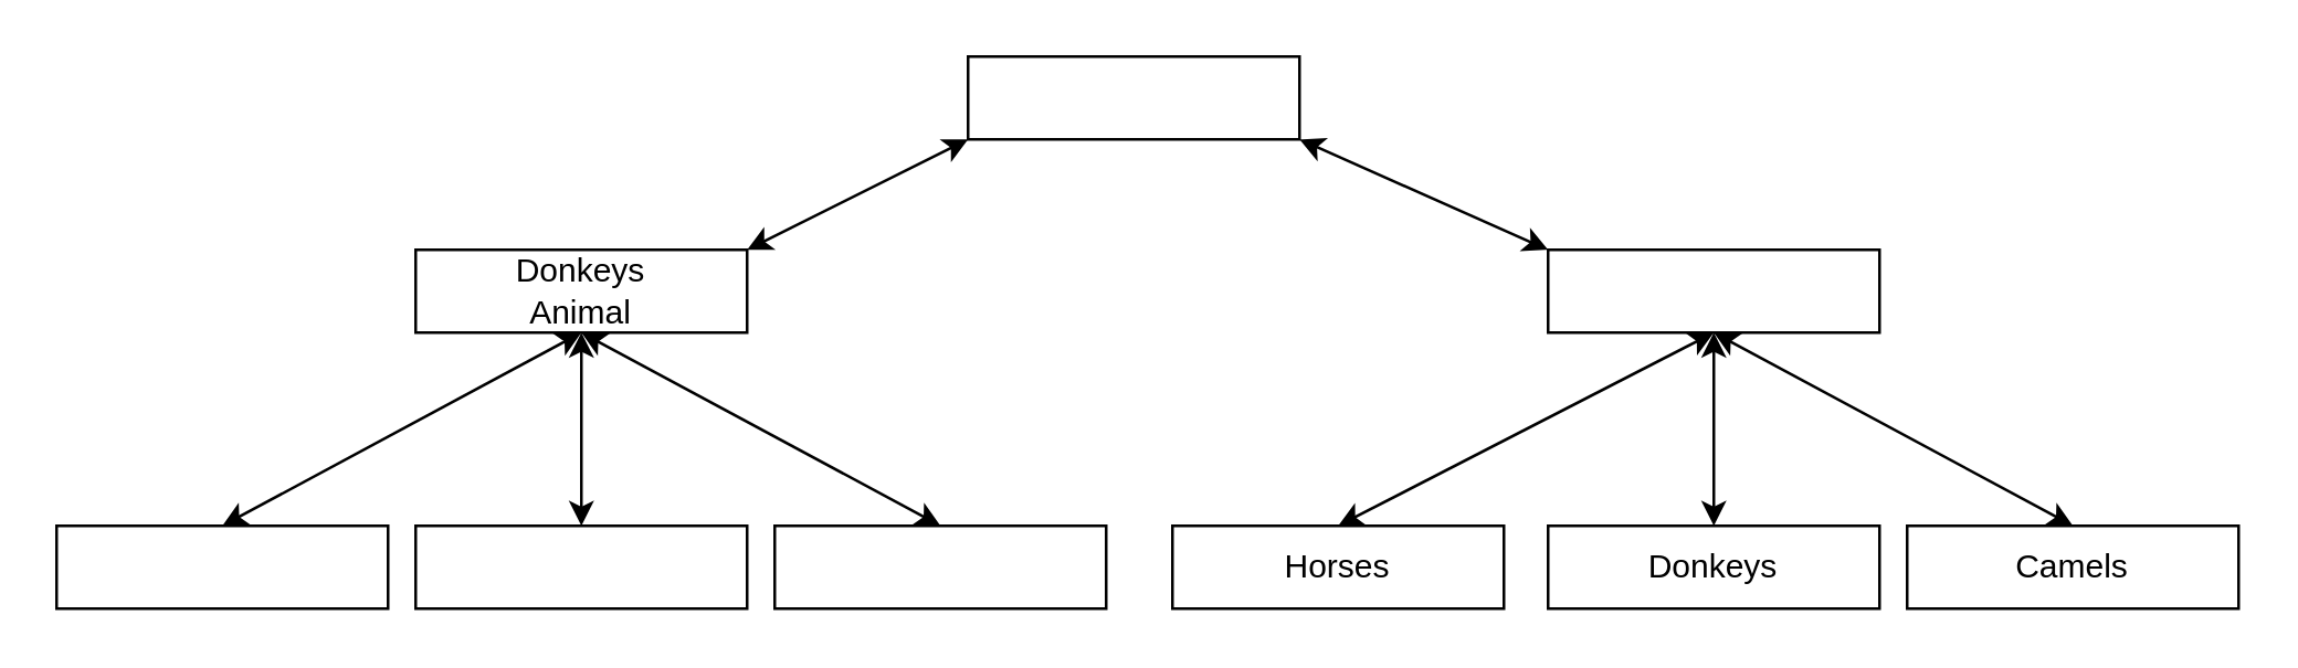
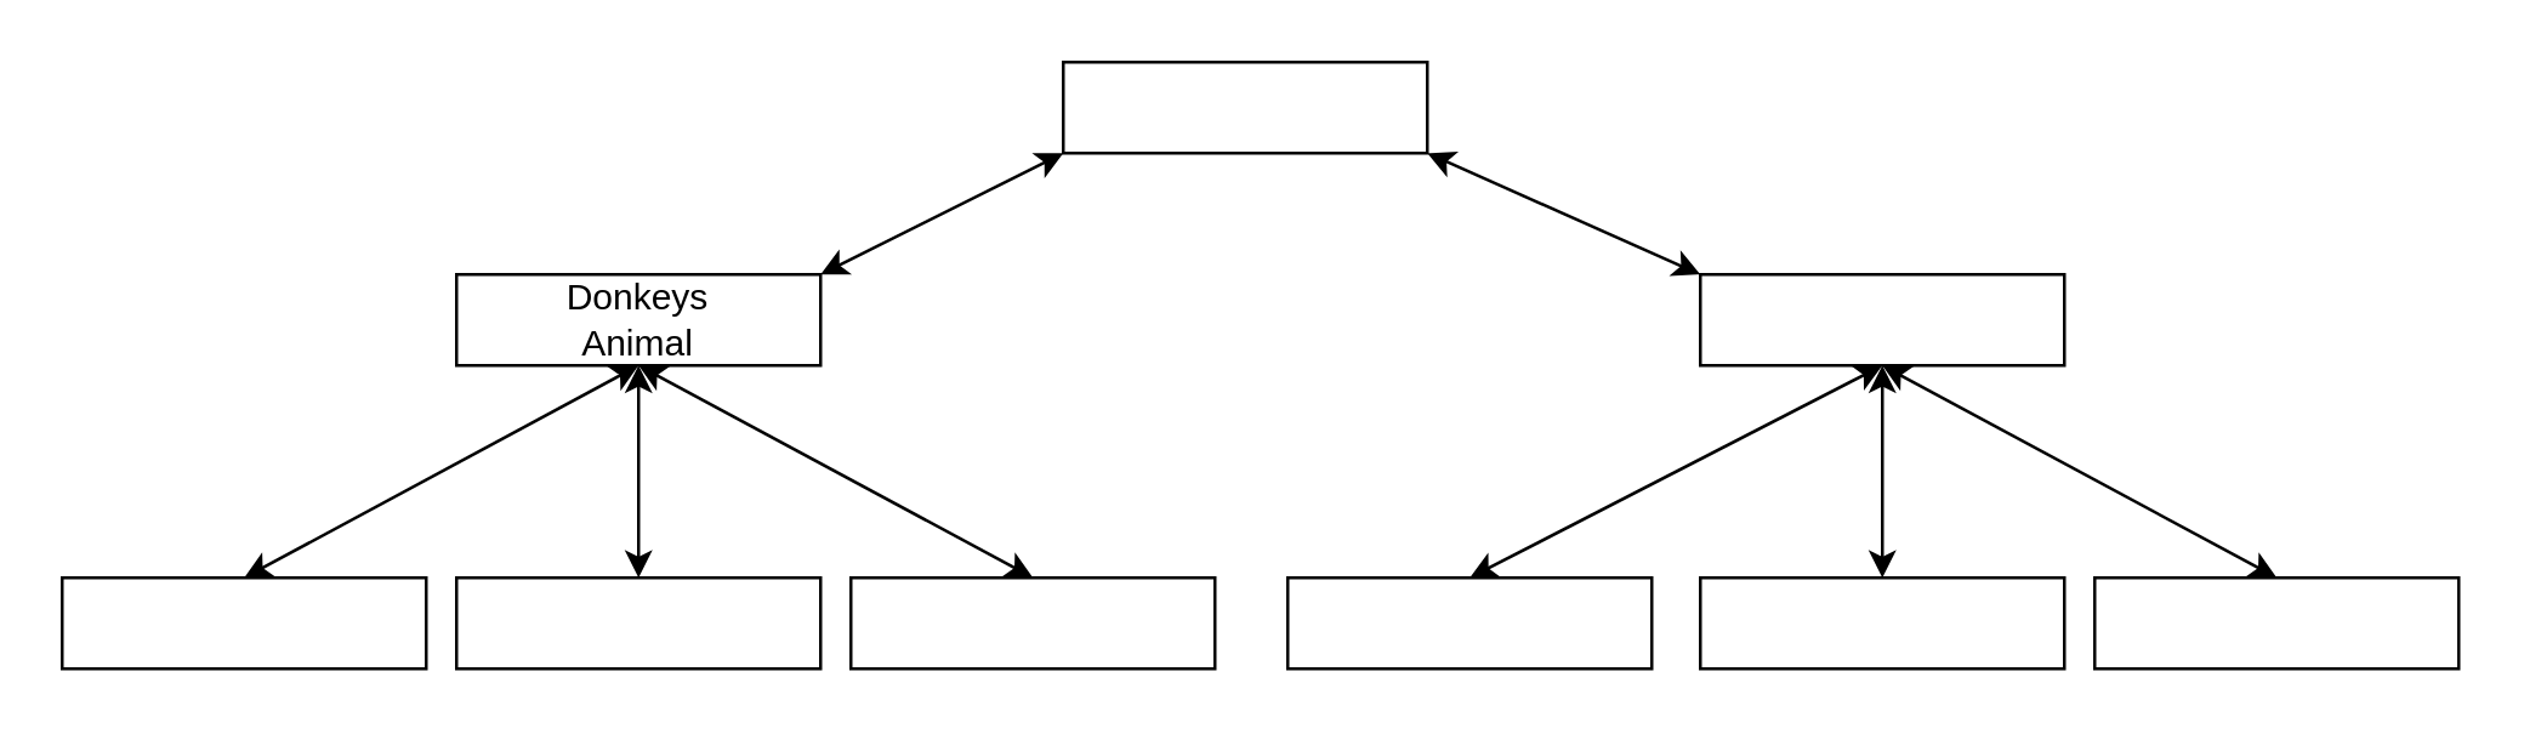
  <mxCell id="0" />
  <mxCell id="1" parent="0" />
  <mxCell id="2" value="" style="rounded=0;whiteSpace=wrap;html=1;" vertex="1" parent="1"><mxGeometry x="350" y="20" width="120" height="30" as="geometry" /></mxCell>
  <mxCell id="3" value="" style="rounded=0;whiteSpace=wrap;html=1;" vertex="1" parent="1"><mxGeometry x="150" y="90" width="120" height="30" as="geometry" /></mxCell>
  <mxCell id="4" value="" style="rounded=0;whiteSpace=wrap;html=1;" vertex="1" parent="1"><mxGeometry x="560" y="90" width="120" height="30" as="geometry" /></mxCell>
  <mxCell id="5" value="" style="rounded=0;whiteSpace=wrap;html=1;" vertex="1" parent="1"><mxGeometry x="20" y="190" width="120" height="30" as="geometry" /></mxCell>
  <mxCell id="6" value="" style="rounded=0;whiteSpace=wrap;html=1;" vertex="1" parent="1"><mxGeometry x="150" y="190" width="120" height="30" as="geometry" /></mxCell>
  <mxCell id="7" value="" style="rounded=0;whiteSpace=wrap;html=1;" vertex="1" parent="1"><mxGeometry x="280" y="190" width="120" height="30" as="geometry" /></mxCell>
  <mxCell id="8" value="" style="rounded=0;whiteSpace=wrap;html=1;" vertex="1" parent="1"><mxGeometry x="424" y="190" width="120" height="30" as="geometry" /></mxCell>
  <mxCell id="9" value="" style="rounded=0;whiteSpace=wrap;html=1;" vertex="1" parent="1"><mxGeometry x="560" y="190" width="120" height="30" as="geometry" /></mxCell>
  <mxCell id="10" value="" style="rounded=0;whiteSpace=wrap;html=1;" vertex="1" parent="1"><mxGeometry x="690" y="190" width="120" height="30" as="geometry" /></mxCell>
  <mxCell id="11" value="" style="endArrow=classic;startArrow=classic;html=1;rounded=0;exitX=1;exitY=0;exitDx=0;exitDy=0;entryX=0;entryY=1;entryDx=0;entryDy=0;" edge="1" parent="1" source="3" target="2"><mxGeometry width="50" height="50" relative="1" as="geometry"><mxPoint x="290" y="100" as="sourcePoint" /><mxPoint x="340" y="50" as="targetPoint" /></mxGeometry></mxCell>
  <mxCell id="12" value="" style="endArrow=classic;startArrow=classic;html=1;rounded=0;exitX=0;exitY=0;exitDx=0;exitDy=0;entryX=1;entryY=1;entryDx=0;entryDy=0;" edge="1" parent="1" source="4" target="2"><mxGeometry width="50" height="50" relative="1" as="geometry"><mxPoint x="424" y="100" as="sourcePoint" /><mxPoint x="510" y="50" as="targetPoint" /></mxGeometry></mxCell>
  <mxCell id="13" value="" style="endArrow=classic;startArrow=classic;html=1;rounded=0;exitX=0.5;exitY=0;exitDx=0;exitDy=0;" edge="1" parent="1" source="5"><mxGeometry width="50" height="50" relative="1" as="geometry"><mxPoint x="160" y="170" as="sourcePoint" /><mxPoint x="210" y="120" as="targetPoint" /></mxGeometry></mxCell>
  <mxCell id="14" value="" style="endArrow=classic;startArrow=classic;html=1;rounded=0;exitX=0.5;exitY=0;exitDx=0;exitDy=0;" edge="1" parent="1" source="6"><mxGeometry width="50" height="50" relative="1" as="geometry"><mxPoint x="290" y="180" as="sourcePoint" /><mxPoint x="210" y="120" as="targetPoint" /></mxGeometry></mxCell>
  <mxCell id="15" value="" style="endArrow=classic;startArrow=classic;html=1;rounded=0;entryX=0.5;entryY=1;entryDx=0;entryDy=0;exitX=0.5;exitY=0;exitDx=0;exitDy=0;" edge="1" parent="1" source="7" target="3"><mxGeometry width="50" height="50" relative="1" as="geometry"><mxPoint x="453.04" y="166.01" as="sourcePoint" /><mxPoint x="330" y="100" as="targetPoint" /></mxGeometry></mxCell>
  <mxCell id="16" value="" style="endArrow=classic;startArrow=classic;html=1;rounded=0;entryX=0.5;entryY=1;entryDx=0;entryDy=0;exitX=0.5;exitY=0;exitDx=0;exitDy=0;" edge="1" parent="1" source="8" target="4"><mxGeometry width="50" height="50" relative="1" as="geometry"><mxPoint x="520" y="180" as="sourcePoint" /><mxPoint x="570" y="130" as="targetPoint" /></mxGeometry></mxCell>
  <mxCell id="17" value="" style="endArrow=classic;startArrow=classic;html=1;rounded=0;entryX=0.5;entryY=1;entryDx=0;entryDy=0;exitX=0.5;exitY=0;exitDx=0;exitDy=0;" edge="1" parent="1" source="9" target="4"><mxGeometry width="50" height="50" relative="1" as="geometry"><mxPoint x="590" y="180" as="sourcePoint" /><mxPoint x="640" y="130" as="targetPoint" /></mxGeometry></mxCell>
  <mxCell id="18" value="" style="endArrow=classic;startArrow=classic;html=1;rounded=0;entryX=0.5;entryY=1;entryDx=0;entryDy=0;exitX=0.5;exitY=0;exitDx=0;exitDy=0;" edge="1" parent="1" source="10" target="4"><mxGeometry width="50" height="50" relative="1" as="geometry"><mxPoint x="720" y="160" as="sourcePoint" /><mxPoint x="770" y="110" as="targetPoint" /></mxGeometry></mxCell>
  <mxCell id="19" value="Donkeys Animal" style="text;html=1;strokeColor=none;fillColor=none;align=center;verticalAlign=middle;whiteSpace=wrap;rounded=0;" vertex="1" parent="1"><mxGeometry x="180" y="90" width="60" height="30" as="geometry" /></mxCell>
- <mxCell id="20" value="Horses" style="text;html=1;strokeColor=none;fillColor=none;align=center;verticalAlign=middle;whiteSpace=wrap;rounded=0;" vertex="1" parent="1"><mxGeometry x="454" y="190" width="60" height="30" as="geometry" /></mxCell>
- <mxCell id="21" value="Camels" style="text;html=1;strokeColor=none;fillColor=none;align=center;verticalAlign=middle;whiteSpace=wrap;rounded=0;" vertex="1" parent="1"><mxGeometry x="720" y="190" width="60" height="30" as="geometry" /></mxCell>
- <mxCell id="22" value="Donkeys" style="text;html=1;strokeColor=none;fillColor=none;align=center;verticalAlign=middle;whiteSpace=wrap;rounded=0;" vertex="1" parent="1"><mxGeometry x="590" y="190" width="60" height="30" as="geometry" /></mxCell>
